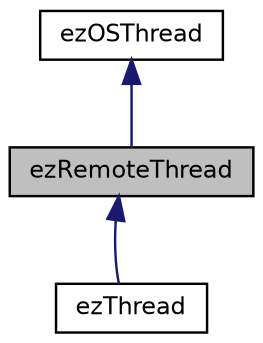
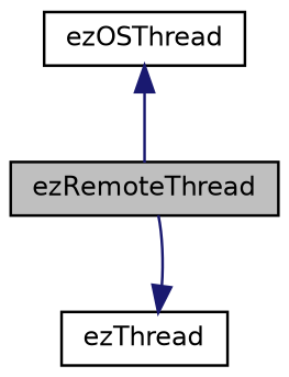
  digraph {
    node [color=black fillcolor=white fontname=Helvetica fontsize=10 shape=record style=filled]
    edge [color=midnightblue dir=back fontname=Helvetica fontsize=10 labelfontname=Helvetica labelfontsize=10 style=solid]
    n1 [fillcolor=grey75 fontcolor=black height=0.2 label=ezRemoteThread width=0.4]
    n2 [height=0.2 label=ezThread width=0.4]
    n3 [height=0.2 label=ezOSThread width=0.4]
-   n1 -> n2
+   n2 -> n1
    n3 -> n1
  }
